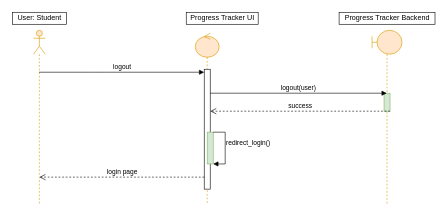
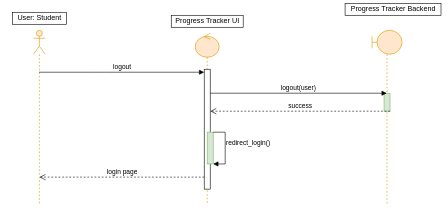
  <mxCell id="0" />
  <mxCell id="1" parent="0" />
  <mxCell id="2" value="" style="shape=umlLifeline;participant=umlActor;perimeter=lifelinePerimeter;whiteSpace=wrap;html=1;container=1;collapsible=0;recursiveResize=0;verticalAlign=top;spacingTop=36;labelBackgroundColor=none;outlineConnect=0;strokeColor=#d79b00;fillColor=#ffe6cc;" parent="1" vertex="1"><mxGeometry x="55" y="50" width="20" height="290" as="geometry" /></mxCell>
  <mxCell id="3" value="User: Student" style="text;html=1;resizable=0;points=[];autosize=1;align=center;verticalAlign=top;spacingTop=-4;fontColor=#000000;labelBackgroundColor=none;strokeColor=#000000;" parent="1" vertex="1"><mxGeometry x="20" y="20" width="90" height="20" as="geometry" /></mxCell>
  <mxCell id="4" value="" style="shape=umlLifeline;participant=umlControl;perimeter=lifelinePerimeter;whiteSpace=wrap;html=1;container=1;collapsible=0;recursiveResize=0;verticalAlign=top;spacingTop=36;labelBackgroundColor=none;outlineConnect=0;strokeColor=#d79b00;fillColor=#ffe6cc;" parent="1" vertex="1"><mxGeometry x="325" y="55" width="40" height="285" as="geometry" /></mxCell>
  <mxCell id="5" value="" style="html=1;points=[];perimeter=orthogonalPerimeter;labelBackgroundColor=none;strokeColor=#000000;fontColor=#000000;" parent="4" vertex="1"><mxGeometry x="15" y="60" width="10" height="200" as="geometry" /></mxCell>
  <mxCell id="6" value="" style="html=1;points=[];perimeter=orthogonalPerimeter;labelBackgroundColor=none;strokeColor=#82b366;fillColor=#d5e8d4;" parent="4" vertex="1"><mxGeometry x="20" y="165" width="10" height="53" as="geometry" /></mxCell>
  <mxCell id="7" value="redirect_login()" style="html=1;verticalAlign=bottom;endArrow=block;fontColor=#000000;align=left;rounded=0;labelBackgroundColor=none;strokeColor=#000000;" parent="4" source="6" target="6" edge="1"><mxGeometry width="80" relative="1" as="geometry"><mxPoint x="40" y="165" as="sourcePoint" /><mxPoint x="120" y="165" as="targetPoint" /><Array as="points"><mxPoint x="50" y="165" /></Array></mxGeometry></mxCell>
- <mxCell id="8" value="Progress Tracker UI" style="text;html=1;resizable=0;points=[];autosize=1;align=center;verticalAlign=top;spacingTop=-4;fontColor=#000000;labelBackgroundColor=none;strokeColor=#000000;" parent="1" vertex="1"><mxGeometry x="310" y="20" width="120" height="20" as="geometry" /></mxCell>
+ <mxCell id="8" value="Progress Tracker UI" style="text;html=1;resizable=0;points=[];autosize=1;align=center;verticalAlign=top;spacingTop=-4;fontColor=#000000;labelBackgroundColor=none;strokeColor=#000000;" parent="1" vertex="1"><mxGeometry x="285" y="25" width="120" height="20" as="geometry" /></mxCell>
  <mxCell id="9" value="" style="shape=umlLifeline;participant=umlBoundary;perimeter=lifelinePerimeter;whiteSpace=wrap;html=1;container=1;collapsible=0;recursiveResize=0;verticalAlign=top;spacingTop=36;labelBackgroundColor=none;outlineConnect=0;strokeColor=#d79b00;fillColor=#ffe6cc;" parent="1" vertex="1"><mxGeometry x="620" y="50" width="50" height="290" as="geometry" /></mxCell>
  <mxCell id="10" value="" style="html=1;points=[];perimeter=orthogonalPerimeter;labelBackgroundColor=none;strokeColor=#82b366;fillColor=#d5e8d4;" parent="9" vertex="1"><mxGeometry x="20" y="105" width="10" height="30" as="geometry" /></mxCell>
- <mxCell id="11" value="Progress Tracker Backend" style="text;html=1;resizable=0;points=[];autosize=1;align=center;verticalAlign=top;spacingTop=-4;fontColor=#000000;labelBackgroundColor=none;strokeColor=#000000;" parent="1" vertex="1"><mxGeometry x="565" y="20" width="160" height="20" as="geometry" /></mxCell>
+ <mxCell id="11" value="Progress Tracker Backend" style="text;html=1;resizable=0;points=[];autosize=1;align=center;verticalAlign=top;spacingTop=-4;fontColor=#000000;labelBackgroundColor=none;strokeColor=#000000;" parent="1" vertex="1"><mxGeometry x="575" y="5" width="160" height="20" as="geometry" /></mxCell>
  <mxCell id="12" value="logout" style="html=1;verticalAlign=bottom;endArrow=block;fontColor=#000000;labelBackgroundColor=none;strokeColor=#000000;" parent="1" source="2" target="5" edge="1"><mxGeometry width="80" relative="1" as="geometry"><mxPoint x="65" y="130" as="sourcePoint" /><mxPoint x="305" y="120" as="targetPoint" /><Array as="points"><mxPoint x="165" y="120" /></Array></mxGeometry></mxCell>
  <mxCell id="13" value="logout(user)" style="html=1;verticalAlign=bottom;endArrow=block;fontColor=#000000;labelBackgroundColor=none;strokeColor=#000000;" parent="1" edge="1"><mxGeometry width="80" relative="1" as="geometry"><mxPoint x="350" y="155" as="sourcePoint" /><mxPoint x="644.5" y="155" as="targetPoint" /><Array as="points"><mxPoint x="405" y="155" /></Array></mxGeometry></mxCell>
  <mxCell id="14" value="success" style="html=1;verticalAlign=bottom;endArrow=open;dashed=1;endSize=8;fontColor=#000000;exitX=1;exitY=1;exitDx=0;exitDy=0;exitPerimeter=0;labelBackgroundColor=none;strokeColor=#000000;" parent="1" source="10" edge="1" target="5"><mxGeometry relative="1" as="geometry"><mxPoint x="435" y="195" as="sourcePoint" /><mxPoint x="350" y="195" as="targetPoint" /></mxGeometry></mxCell>
  <mxCell id="15" value="login page" style="html=1;verticalAlign=bottom;endArrow=open;dashed=1;endSize=8;fontColor=#000000;labelBackgroundColor=none;strokeColor=#000000;" parent="1" edge="1"><mxGeometry relative="1" as="geometry"><mxPoint x="340" y="295" as="sourcePoint" /><mxPoint x="65.1" y="295" as="targetPoint" /><Array as="points"><mxPoint x="305" y="295" /></Array></mxGeometry></mxCell>
